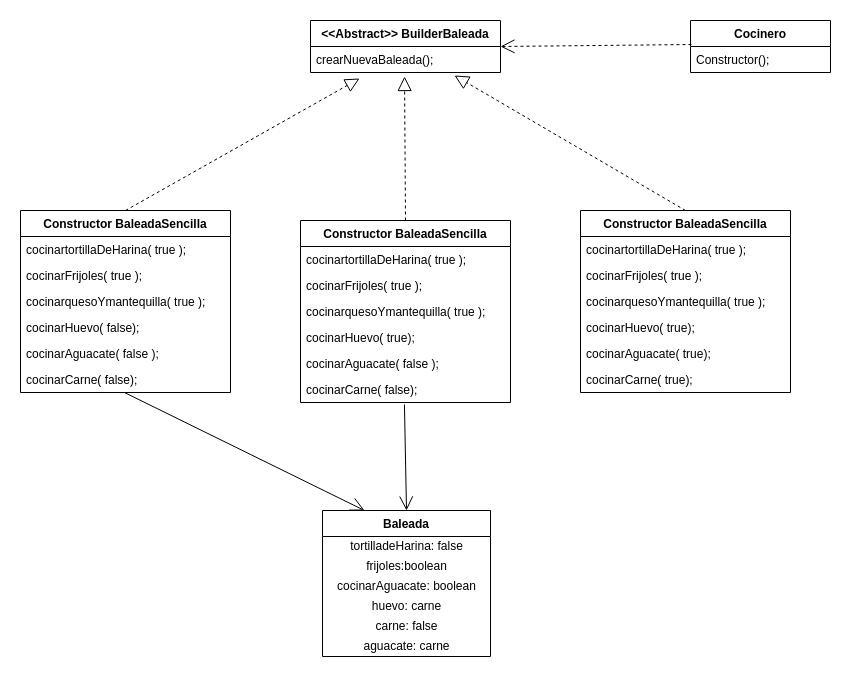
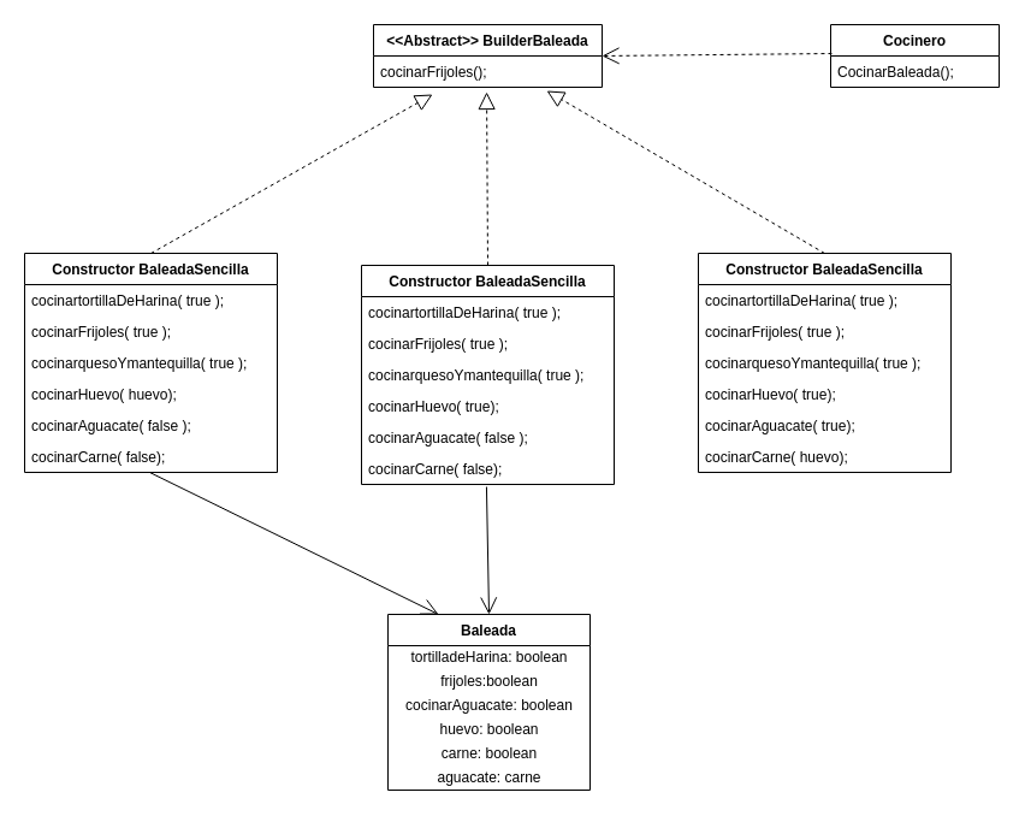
  <mxCell id="0" />
  <mxCell id="1" parent="0" />
  <mxCell id="2" value="Constructor BaleadaSencilla" style="swimlane;fontStyle=1;childLayout=stackLayout;horizontal=1;startSize=26;fillColor=none;horizontalStack=0;resizeParent=1;resizeParentMax=0;resizeLast=0;collapsible=1;marginBottom=0;" parent="1" vertex="1"><mxGeometry x="20" y="210" width="210" height="182" as="geometry"><mxRectangle x="130" y="360" width="190" height="26" as="alternateBounds" /></mxGeometry></mxCell>
  <mxCell id="3" value="cocinartortillaDeHarina( true );" style="text;strokeColor=none;fillColor=none;align=left;verticalAlign=top;spacingLeft=4;spacingRight=4;overflow=hidden;rotatable=0;points=[[0,0.5],[1,0.5]];portConstraint=eastwest;" parent="2" vertex="1"><mxGeometry y="26" width="210" height="26" as="geometry" /></mxCell>
  <mxCell id="4" value="cocinarFrijoles( true );" style="text;strokeColor=none;fillColor=none;align=left;verticalAlign=top;spacingLeft=4;spacingRight=4;overflow=hidden;rotatable=0;points=[[0,0.5],[1,0.5]];portConstraint=eastwest;" parent="2" vertex="1"><mxGeometry y="52" width="210" height="26" as="geometry" /></mxCell>
  <mxCell id="5" value="cocinarquesoYmantequilla( true );" style="text;strokeColor=none;fillColor=none;align=left;verticalAlign=top;spacingLeft=4;spacingRight=4;overflow=hidden;rotatable=0;points=[[0,0.5],[1,0.5]];portConstraint=eastwest;" parent="2" vertex="1"><mxGeometry y="78" width="210" height="26" as="geometry" /></mxCell>
- <mxCell id="6" value="cocinarHuevo( false);" style="text;strokeColor=none;fillColor=none;align=left;verticalAlign=top;spacingLeft=4;spacingRight=4;overflow=hidden;rotatable=0;points=[[0,0.5],[1,0.5]];portConstraint=eastwest;" parent="2" vertex="1"><mxGeometry y="104" width="210" height="26" as="geometry" /></mxCell>
+ <mxCell id="6" value="cocinarHuevo( huevo);" style="text;strokeColor=none;fillColor=none;align=left;verticalAlign=top;spacingLeft=4;spacingRight=4;overflow=hidden;rotatable=0;points=[[0,0.5],[1,0.5]];portConstraint=eastwest;" parent="2" vertex="1"><mxGeometry y="104" width="210" height="26" as="geometry" /></mxCell>
  <mxCell id="7" value="cocinarAguacate( false );" style="text;strokeColor=none;fillColor=none;align=left;verticalAlign=top;spacingLeft=4;spacingRight=4;overflow=hidden;rotatable=0;points=[[0,0.5],[1,0.5]];portConstraint=eastwest;" parent="2" vertex="1"><mxGeometry y="130" width="210" height="26" as="geometry" /></mxCell>
  <mxCell id="8" value="cocinarCarne( false);" style="text;strokeColor=none;fillColor=none;align=left;verticalAlign=top;spacingLeft=4;spacingRight=4;overflow=hidden;rotatable=0;points=[[0,0.5],[1,0.5]];portConstraint=eastwest;" parent="2" vertex="1"><mxGeometry y="156" width="210" height="26" as="geometry" /></mxCell>
  <mxCell id="9" value="Constructor BaleadaSencilla" style="swimlane;fontStyle=1;childLayout=stackLayout;horizontal=1;startSize=26;fillColor=none;horizontalStack=0;resizeParent=1;resizeParentMax=0;resizeLast=0;collapsible=1;marginBottom=0;" parent="1" vertex="1"><mxGeometry x="580" y="210" width="210" height="182" as="geometry"><mxRectangle x="130" y="360" width="190" height="26" as="alternateBounds" /></mxGeometry></mxCell>
  <mxCell id="10" value="cocinartortillaDeHarina( true );" style="text;strokeColor=none;fillColor=none;align=left;verticalAlign=top;spacingLeft=4;spacingRight=4;overflow=hidden;rotatable=0;points=[[0,0.5],[1,0.5]];portConstraint=eastwest;" parent="9" vertex="1"><mxGeometry y="26" width="210" height="26" as="geometry" /></mxCell>
  <mxCell id="11" value="cocinarFrijoles( true );" style="text;strokeColor=none;fillColor=none;align=left;verticalAlign=top;spacingLeft=4;spacingRight=4;overflow=hidden;rotatable=0;points=[[0,0.5],[1,0.5]];portConstraint=eastwest;" parent="9" vertex="1"><mxGeometry y="52" width="210" height="26" as="geometry" /></mxCell>
  <mxCell id="12" value="cocinarquesoYmantequilla( true );" style="text;strokeColor=none;fillColor=none;align=left;verticalAlign=top;spacingLeft=4;spacingRight=4;overflow=hidden;rotatable=0;points=[[0,0.5],[1,0.5]];portConstraint=eastwest;" parent="9" vertex="1"><mxGeometry y="78" width="210" height="26" as="geometry" /></mxCell>
  <mxCell id="13" value="cocinarHuevo( true);" style="text;strokeColor=none;fillColor=none;align=left;verticalAlign=top;spacingLeft=4;spacingRight=4;overflow=hidden;rotatable=0;points=[[0,0.5],[1,0.5]];portConstraint=eastwest;" parent="9" vertex="1"><mxGeometry y="104" width="210" height="26" as="geometry" /></mxCell>
  <mxCell id="14" value="cocinarAguacate( true);" style="text;strokeColor=none;fillColor=none;align=left;verticalAlign=top;spacingLeft=4;spacingRight=4;overflow=hidden;rotatable=0;points=[[0,0.5],[1,0.5]];portConstraint=eastwest;" parent="9" vertex="1"><mxGeometry y="130" width="210" height="26" as="geometry" /></mxCell>
- <mxCell id="15" value="cocinarCarne( true);" style="text;strokeColor=none;fillColor=none;align=left;verticalAlign=top;spacingLeft=4;spacingRight=4;overflow=hidden;rotatable=0;points=[[0,0.5],[1,0.5]];portConstraint=eastwest;" parent="9" vertex="1"><mxGeometry y="156" width="210" height="26" as="geometry" /></mxCell>
+ <mxCell id="15" value="cocinarCarne( huevo);" style="text;strokeColor=none;fillColor=none;align=left;verticalAlign=top;spacingLeft=4;spacingRight=4;overflow=hidden;rotatable=0;points=[[0,0.5],[1,0.5]];portConstraint=eastwest;" parent="9" vertex="1"><mxGeometry y="156" width="210" height="26" as="geometry" /></mxCell>
  <mxCell id="16" value="Constructor BaleadaSencilla" style="swimlane;fontStyle=1;childLayout=stackLayout;horizontal=1;startSize=26;fillColor=none;horizontalStack=0;resizeParent=1;resizeParentMax=0;resizeLast=0;collapsible=1;marginBottom=0;" parent="1" vertex="1"><mxGeometry x="300" y="220" width="210" height="182" as="geometry"><mxRectangle x="130" y="360" width="190" height="26" as="alternateBounds" /></mxGeometry></mxCell>
  <mxCell id="17" value="cocinartortillaDeHarina( true );" style="text;strokeColor=none;fillColor=none;align=left;verticalAlign=top;spacingLeft=4;spacingRight=4;overflow=hidden;rotatable=0;points=[[0,0.5],[1,0.5]];portConstraint=eastwest;" parent="16" vertex="1"><mxGeometry y="26" width="210" height="26" as="geometry" /></mxCell>
  <mxCell id="18" value="cocinarFrijoles( true );" style="text;strokeColor=none;fillColor=none;align=left;verticalAlign=top;spacingLeft=4;spacingRight=4;overflow=hidden;rotatable=0;points=[[0,0.5],[1,0.5]];portConstraint=eastwest;" parent="16" vertex="1"><mxGeometry y="52" width="210" height="26" as="geometry" /></mxCell>
  <mxCell id="19" value="cocinarquesoYmantequilla( true );" style="text;strokeColor=none;fillColor=none;align=left;verticalAlign=top;spacingLeft=4;spacingRight=4;overflow=hidden;rotatable=0;points=[[0,0.5],[1,0.5]];portConstraint=eastwest;" parent="16" vertex="1"><mxGeometry y="78" width="210" height="26" as="geometry" /></mxCell>
  <mxCell id="20" value="cocinarHuevo( true);" style="text;strokeColor=none;fillColor=none;align=left;verticalAlign=top;spacingLeft=4;spacingRight=4;overflow=hidden;rotatable=0;points=[[0,0.5],[1,0.5]];portConstraint=eastwest;" parent="16" vertex="1"><mxGeometry y="104" width="210" height="26" as="geometry" /></mxCell>
  <mxCell id="21" value="cocinarAguacate( false );" style="text;strokeColor=none;fillColor=none;align=left;verticalAlign=top;spacingLeft=4;spacingRight=4;overflow=hidden;rotatable=0;points=[[0,0.5],[1,0.5]];portConstraint=eastwest;" parent="16" vertex="1"><mxGeometry y="130" width="210" height="26" as="geometry" /></mxCell>
  <mxCell id="22" value="cocinarCarne( false);" style="text;strokeColor=none;fillColor=none;align=left;verticalAlign=top;spacingLeft=4;spacingRight=4;overflow=hidden;rotatable=0;points=[[0,0.5],[1,0.5]];portConstraint=eastwest;" parent="16" vertex="1"><mxGeometry y="156" width="210" height="26" as="geometry" /></mxCell>
  <mxCell id="23" value="" style="endArrow=block;dashed=1;endFill=0;endSize=12;html=1;entryX=0.495;entryY=1.154;entryDx=0;entryDy=0;entryPerimeter=0;exitX=0.5;exitY=0;exitDx=0;exitDy=0;" edge="1" parent="1" source="16" target="25"><mxGeometry width="160" relative="1" as="geometry"><mxPoint x="240" y="270" as="sourcePoint" /><mxPoint x="400" y="270" as="targetPoint" /></mxGeometry></mxCell>
  <mxCell id="24" value="&lt;&lt;Abstract&gt;&gt; BuilderBaleada" style="swimlane;fontStyle=1;childLayout=stackLayout;horizontal=1;startSize=26;fillColor=none;horizontalStack=0;resizeParent=1;resizeParentMax=0;resizeLast=0;collapsible=1;marginBottom=0;" parent="1" vertex="1"><mxGeometry x="310" y="20" width="190" height="52" as="geometry" /></mxCell>
- <mxCell id="25" value="crearNuevaBaleada();" style="text;strokeColor=none;fillColor=none;align=left;verticalAlign=top;spacingLeft=4;spacingRight=4;overflow=hidden;rotatable=0;points=[[0,0.5],[1,0.5]];portConstraint=eastwest;" parent="24" vertex="1"><mxGeometry y="26" width="190" height="26" as="geometry" /></mxCell>
+ <mxCell id="25" value="cocinarFrijoles();" style="text;strokeColor=none;fillColor=none;align=left;verticalAlign=top;spacingLeft=4;spacingRight=4;overflow=hidden;rotatable=0;points=[[0,0.5],[1,0.5]];portConstraint=eastwest;" parent="24" vertex="1"><mxGeometry y="26" width="190" height="26" as="geometry" /></mxCell>
  <mxCell id="26" value="" style="endArrow=block;dashed=1;endFill=0;endSize=12;html=1;entryX=0.258;entryY=1.231;entryDx=0;entryDy=0;entryPerimeter=0;exitX=0.5;exitY=0;exitDx=0;exitDy=0;" edge="1" parent="1" source="2" target="25"><mxGeometry width="160" relative="1" as="geometry"><mxPoint x="240" y="270" as="sourcePoint" /><mxPoint x="400" y="270" as="targetPoint" /></mxGeometry></mxCell>
  <mxCell id="27" value="" style="endArrow=block;dashed=1;endFill=0;endSize=12;html=1;entryX=0.758;entryY=1.115;entryDx=0;entryDy=0;entryPerimeter=0;exitX=0.5;exitY=0;exitDx=0;exitDy=0;" edge="1" parent="1" source="9" target="25"><mxGeometry width="160" relative="1" as="geometry"><mxPoint x="240" y="270" as="sourcePoint" /><mxPoint x="400" y="270" as="targetPoint" /></mxGeometry></mxCell>
  <mxCell id="28" value="&lt;div&gt;&lt;br&gt;&lt;/div&gt;&lt;div&gt;&lt;br&gt;&lt;/div&gt;" style="endArrow=open;endSize=12;dashed=1;html=1;entryX=1;entryY=0;entryDx=0;entryDy=0;exitX=0.007;exitY=-0.077;exitDx=0;exitDy=0;exitPerimeter=0;entryPerimeter=0;" edge="1" parent="1" source="30" target="25"><mxGeometry x="-0.044" y="25" width="160" relative="1" as="geometry"><mxPoint x="240" y="390" as="sourcePoint" /><mxPoint x="400" y="390" as="targetPoint" /><mxPoint as="offset" /></mxGeometry></mxCell>
  <mxCell id="29" value="Cocinero" style="swimlane;fontStyle=1;childLayout=stackLayout;horizontal=1;startSize=26;fillColor=none;horizontalStack=0;resizeParent=1;resizeParentMax=0;resizeLast=0;collapsible=1;marginBottom=0;" parent="1" vertex="1"><mxGeometry x="690" y="20" width="140" height="52" as="geometry" /></mxCell>
- <mxCell id="30" value="Constructor();" style="text;strokeColor=none;fillColor=none;align=left;verticalAlign=top;spacingLeft=4;spacingRight=4;overflow=hidden;rotatable=0;points=[[0,0.5],[1,0.5]];portConstraint=eastwest;" parent="29" vertex="1"><mxGeometry y="26" width="140" height="26" as="geometry" /></mxCell>
+ <mxCell id="30" value="CocinarBaleada();" style="text;strokeColor=none;fillColor=none;align=left;verticalAlign=top;spacingLeft=4;spacingRight=4;overflow=hidden;rotatable=0;points=[[0,0.5],[1,0.5]];portConstraint=eastwest;" parent="29" vertex="1"><mxGeometry y="26" width="140" height="26" as="geometry" /></mxCell>
  <mxCell id="31" value="" style="endArrow=open;endFill=1;endSize=12;html=1;entryX=0.25;entryY=0;entryDx=0;entryDy=0;exitX=0.495;exitY=1;exitDx=0;exitDy=0;exitPerimeter=0;" edge="1" parent="1" source="8" target="33"><mxGeometry width="160" relative="1" as="geometry"><mxPoint x="240" y="390" as="sourcePoint" /><mxPoint x="400" y="390" as="targetPoint" /></mxGeometry></mxCell>
  <mxCell id="32" value="" style="endArrow=open;endFill=1;endSize=12;html=1;entryX=0.5;entryY=0;entryDx=0;entryDy=0;exitX=0.495;exitY=1.077;exitDx=0;exitDy=0;exitPerimeter=0;" edge="1" parent="1" source="22" target="33"><mxGeometry width="160" relative="1" as="geometry"><mxPoint x="240" y="390" as="sourcePoint" /><mxPoint x="400" y="390" as="targetPoint" /></mxGeometry></mxCell>
  <mxCell id="33" value="Baleada" style="swimlane;fontStyle=1;childLayout=stackLayout;horizontal=1;startSize=26;fillColor=none;horizontalStack=0;resizeParent=1;resizeParentMax=0;resizeLast=0;collapsible=1;marginBottom=0;" parent="1" vertex="1"><mxGeometry x="322" y="510" width="168" height="146" as="geometry" /></mxCell>
- <mxCell id="34" value="tortilladeHarina: false" style="text;html=1;align=center;verticalAlign=middle;resizable=0;points=[];autosize=1;" vertex="1" parent="33"><mxGeometry y="26" width="168" height="20" as="geometry" /></mxCell>
+ <mxCell id="34" value="tortilladeHarina: boolean" style="text;html=1;align=center;verticalAlign=middle;resizable=0;points=[];autosize=1;" vertex="1" parent="33"><mxGeometry y="26" width="168" height="20" as="geometry" /></mxCell>
  <mxCell id="35" value="frijoles:boolean" style="text;html=1;align=center;verticalAlign=middle;resizable=0;points=[];autosize=1;" vertex="1" parent="33"><mxGeometry y="46" width="168" height="20" as="geometry" /></mxCell>
  <mxCell id="36" value="cocinarAguacate: boolean" style="text;html=1;align=center;verticalAlign=middle;resizable=0;points=[];autosize=1;" vertex="1" parent="33"><mxGeometry y="66" width="168" height="20" as="geometry" /></mxCell>
- <mxCell id="37" value="huevo: carne" style="text;html=1;align=center;verticalAlign=middle;resizable=0;points=[];autosize=1;" vertex="1" parent="33"><mxGeometry y="86" width="168" height="20" as="geometry" /></mxCell>
- <mxCell id="38" value="carne: false" style="text;html=1;align=center;verticalAlign=middle;resizable=0;points=[];autosize=1;" vertex="1" parent="33"><mxGeometry y="106" width="168" height="20" as="geometry" /></mxCell>
+ <mxCell id="37" value="huevo: boolean" style="text;html=1;align=center;verticalAlign=middle;resizable=0;points=[];autosize=1;" vertex="1" parent="33"><mxGeometry y="86" width="168" height="20" as="geometry" /></mxCell>
+ <mxCell id="38" value="carne: boolean" style="text;html=1;align=center;verticalAlign=middle;resizable=0;points=[];autosize=1;" vertex="1" parent="33"><mxGeometry y="106" width="168" height="20" as="geometry" /></mxCell>
  <mxCell id="39" value="aguacate: carne" style="text;html=1;align=center;verticalAlign=middle;resizable=0;points=[];autosize=1;" vertex="1" parent="33"><mxGeometry y="126" width="168" height="20" as="geometry" /></mxCell>
